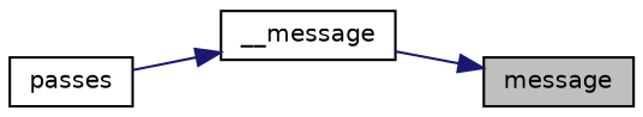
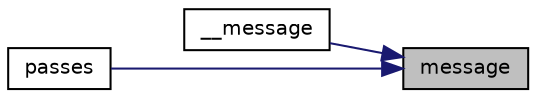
  digraph {
    rankdir=RL
    node [color=black fontname=Helvetica fontsize=10 shape=record]
    edge [color=midnightblue dir=back fontname=Helvetica fontsize=10 labelfontname=Helvetica labelfontsize=10 style=solid]
    n1 [fillcolor=grey75 fontcolor=black height=0.2 label=message style=filled width=0.4]
    n2 [height=0.2 label=__message width=0.4]
    n3 [height=0.2 label=passes width=0.4]
    n1 -> n2
-   n2 -> n3
+   n1 -> n3
  }
